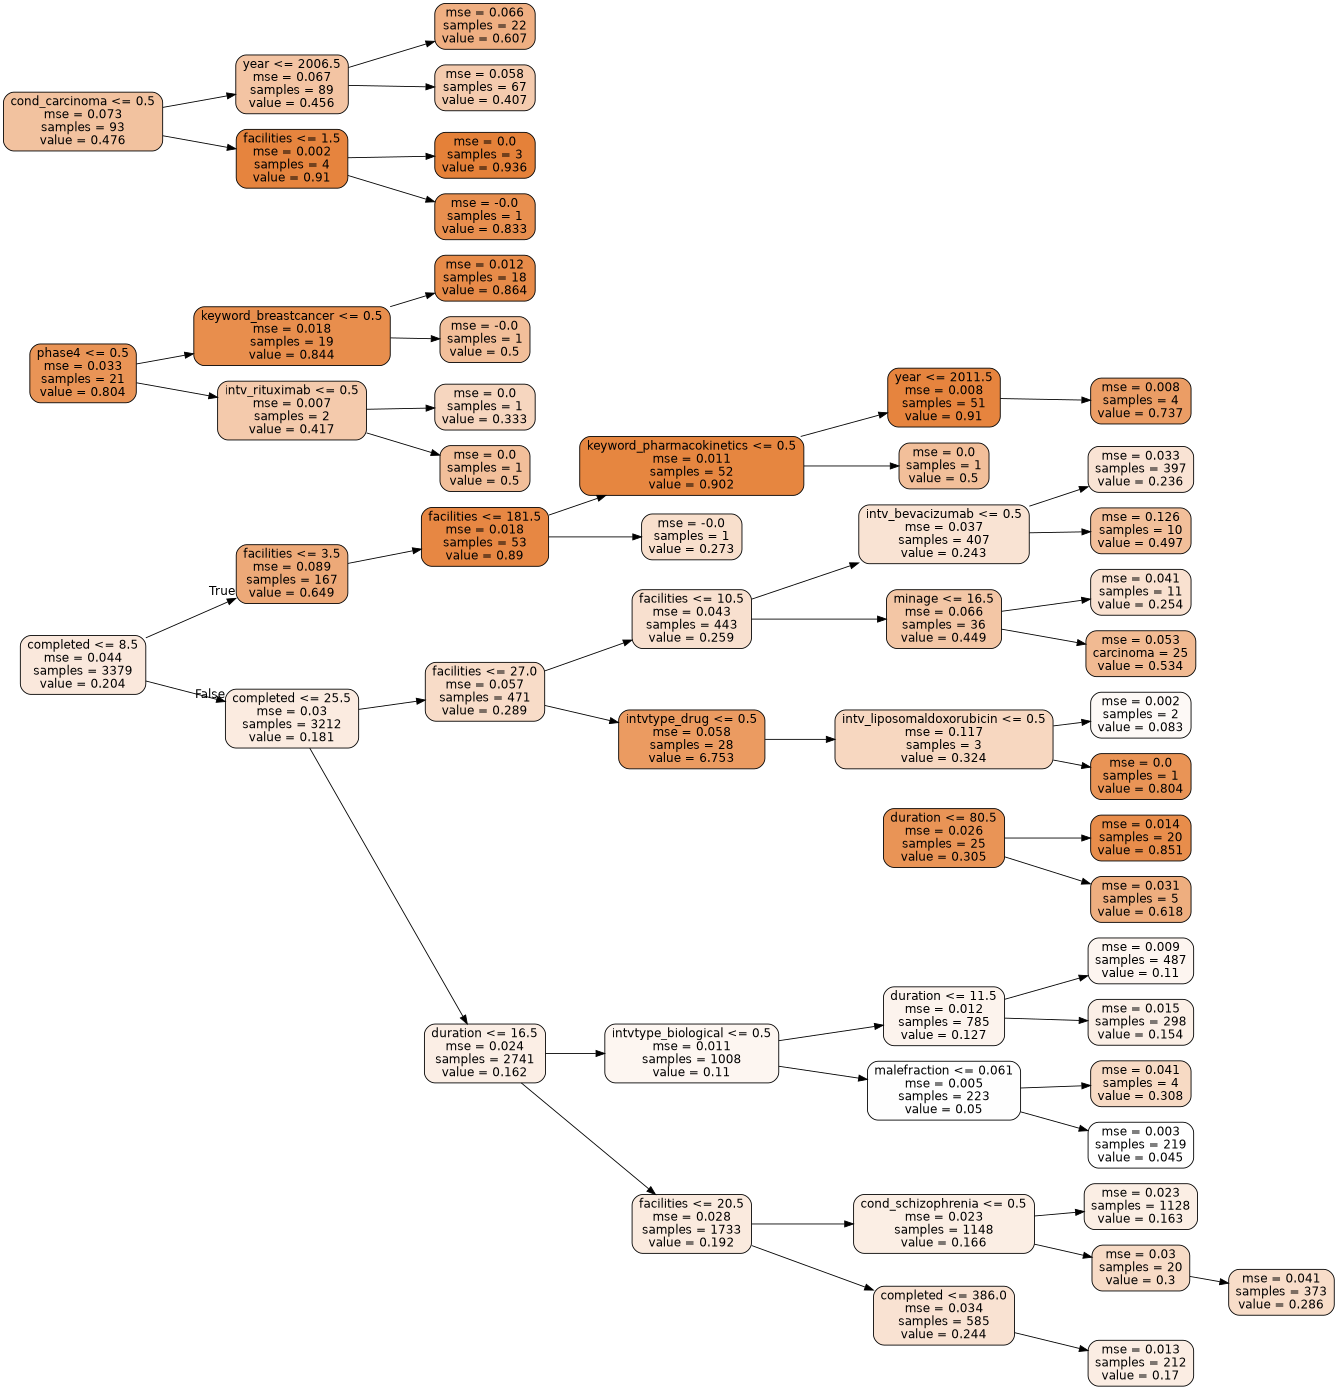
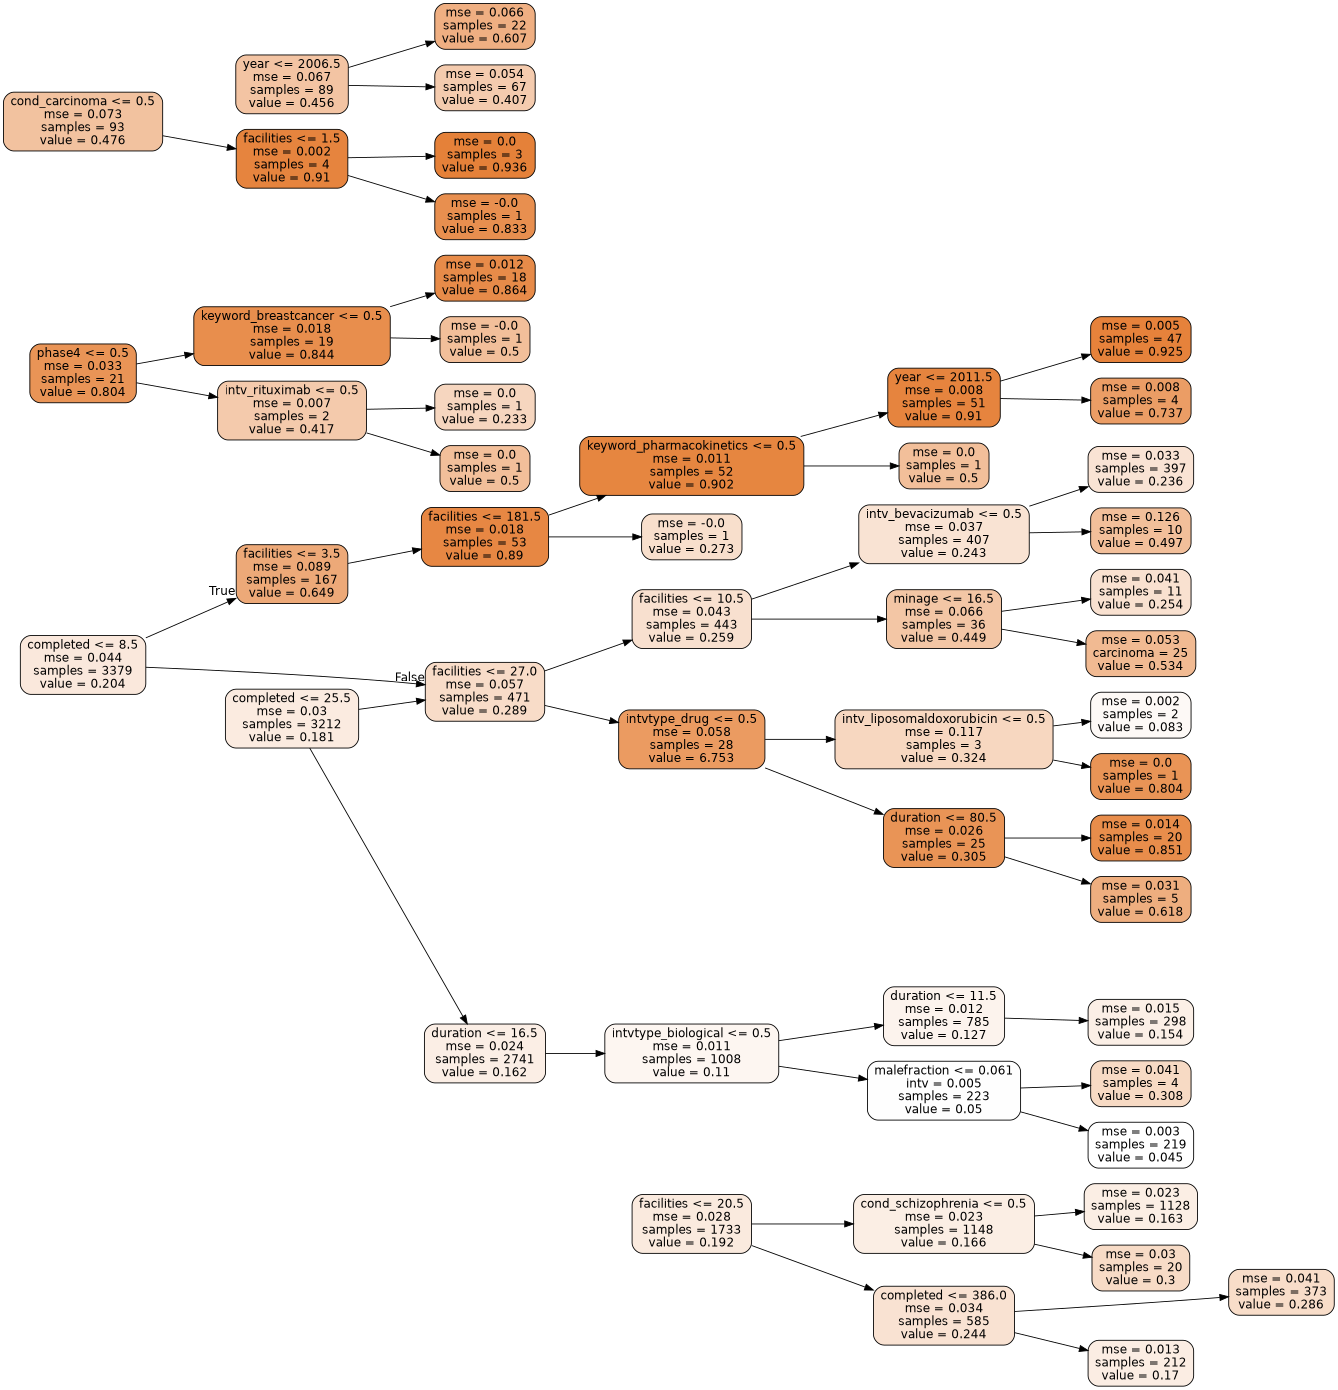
  digraph {
    rankdir=LR
    node [color=black fillcolor="#e58139d9" fontname=helvetica shape=box style="filled, rounded"]
    edge [fontname=helvetica]
    n1 [fillcolor="#e581392d" label="completed <= 8.5\nmse = 0.044\nsamples = 3379\nvalue = 0.204"]
    n2 [fillcolor="#e58139ad" label="facilities <= 3.5\nmse = 0.089\nsamples = 167\nvalue = 0.649"]
    n3 [fillcolor="#e5813927" label="completed <= 25.5\nmse = 0.03\nsamples = 3212\nvalue = 0.181"]
    n4 [fillcolor="#e58139f2" label="facilities <= 181.5\nmse = 0.018\nsamples = 53\nvalue = 0.89"]
    n5 [fillcolor="#e5813946" label="facilities <= 27.0\nmse = 0.057\nsamples = 471\nvalue = 0.289"]
    n6 [fillcolor="#e5813921" label="duration <= 16.5\nmse = 0.024\nsamples = 2741\nvalue = 0.162"]
    n7 [fillcolor="#e58139f5" label="keyword_pharmacokinetics <= 0.5\nmse = 0.011\nsamples = 52\nvalue = 0.902"]
    n8 [fillcolor="#e5813941" label="mse = -0.0\nsamples = 1\nvalue = 0.273"]
    n9 [label="phase4 <= 0.5\nmse = 0.033\nsamples = 21\nvalue = 0.804"]
    n10 [fillcolor="#e58139e5" label="keyword_breastcancer <= 0.5\nmse = 0.018\nsamples = 19\nvalue = 0.844"]
    n11 [fillcolor="#e581396a" label="intv_rituximab <= 0.5\nmse = 0.007\nsamples = 2\nvalue = 0.417"]
    n12 [fillcolor="#e581397b" label="cond_carcinoma <= 0.5\nmse = 0.073\nsamples = 93\nvalue = 0.476"]
    n13 [fillcolor="#e5813976" label="year <= 2006.5\nmse = 0.067\nsamples = 89\nvalue = 0.456"]
    n14 [fillcolor="#e58139f8" label="facilities <= 1.5\nmse = 0.002\nsamples = 4\nvalue = 0.91"]
    n15 [fillcolor="#e58139ea" label="mse = 0.012\nsamples = 18\nvalue = 0.864"]
    n16 [fillcolor="#e5813982" label="mse = -0.0\nsamples = 1\nvalue = 0.5"]
-   n17 [fillcolor="#e5813952" label="mse = 0.0\nsamples = 1\nvalue = 0.333"]
+   n17 [fillcolor="#e5813952" label="mse = 0.0\nsamples = 1\nvalue = 0.233"]
    n18 [fillcolor="#e5813982" label="mse = 0.0\nsamples = 1\nvalue = 0.5"]
    n19 [fillcolor="#e58139a1" label="mse = 0.066\nsamples = 22\nvalue = 0.607"]
-   n20 [fillcolor="#e5813968" label="mse = 0.058\nsamples = 67\nvalue = 0.407"]
+   n20 [fillcolor="#e5813968" label="mse = 0.054\nsamples = 67\nvalue = 0.407"]
    n21 [fillcolor="#e58139ff" label="mse = 0.0\nsamples = 3\nvalue = 0.936"]
    n22 [fillcolor="#e58139e2" label="mse = -0.0\nsamples = 1\nvalue = 0.833"]
    n23 [fillcolor="#e58139f8" label="year <= 2011.5\nmse = 0.008\nsamples = 51\nvalue = 0.91"]
    n24 [fillcolor="#e5813982" label="mse = 0.0\nsamples = 1\nvalue = 0.5"]
+   n25 [fillcolor="#e58139fc" label="mse = 0.005\nsamples = 47\nvalue = 0.925"]
    n26 [fillcolor="#e58139c6" label="mse = 0.008\nsamples = 4\nvalue = 0.737"]
    n27 [fillcolor="#e581393d" label="facilities <= 10.5\nmse = 0.043\nsamples = 443\nvalue = 0.259"]
    n28 [fillcolor="#e58139cb" label="intvtype_drug <= 0.5\nmse = 0.058\nsamples = 28\nvalue = 6.753"]
    n29 [fillcolor="#e5813912" label="intvtype_biological <= 0.5\nmse = 0.011\nsamples = 1008\nvalue = 0.11"]
    n30 [fillcolor="#e581392a" label="facilities <= 20.5\nmse = 0.028\nsamples = 1733\nvalue = 0.192"]
    n31 [fillcolor="#e5813938" label="intv_bevacizumab <= 0.5\nmse = 0.037\nsamples = 407\nvalue = 0.243"]
    n32 [fillcolor="#e5813973" label="minage <= 16.5\nmse = 0.066\nsamples = 36\nvalue = 0.449"]
    n33 [fillcolor="#e5813950" label="intv_liposomaldoxorubicin <= 0.5\nmse = 0.117\nsamples = 3\nvalue = 0.324"]
    n34 [label="duration <= 80.5\nmse = 0.026\nsamples = 25\nvalue = 0.305"]
    n35 [fillcolor="#e5813937" label="mse = 0.033\nsamples = 397\nvalue = 0.236"]
    n36 [fillcolor="#e5813981" label="mse = 0.126\nsamples = 10\nvalue = 0.497"]
    n37 [fillcolor="#e581393c" label="mse = 0.041\nsamples = 11\nvalue = 0.254"]
    n38 [fillcolor="#e581398c" label="mse = 0.053\ncarcinoma = 25\nvalue = 0.534"]
    n39 [fillcolor="#e581390b" label="mse = 0.002\nsamples = 2\nvalue = 0.083"]
    n40 [label="mse = 0.0\nsamples = 1\nvalue = 0.804"]
    n41 [fillcolor="#e58139e7" label="mse = 0.014\nsamples = 20\nvalue = 0.851"]
    n42 [fillcolor="#e58139a4" label="mse = 0.031\nsamples = 5\nvalue = 0.618"]
    n43 [fillcolor="#e5813917" label="duration <= 11.5\nmse = 0.012\nsamples = 785\nvalue = 0.127"]
-   n44 [fillcolor="#e5813901" label="malefraction <= 0.061\nmse = 0.005\nsamples = 223\nvalue = 0.05"]
+   n44 [fillcolor="#e5813901" label="malefraction <= 0.061\nintv = 0.005\nsamples = 223\nvalue = 0.05"]
    n45 [fillcolor="#e5813922" label="cond_schizophrenia <= 0.5\nmse = 0.023\nsamples = 1148\nvalue = 0.166"]
    n46 [fillcolor="#e5813939" label="completed <= 386.0\nmse = 0.034\nsamples = 585\nvalue = 0.244"]
-   n47 [fillcolor="#e5813913" label="mse = 0.009\nsamples = 487\nvalue = 0.11"]
    n48 [fillcolor="#e581391f" label="mse = 0.015\nsamples = 298\nvalue = 0.154"]
    n49 [fillcolor="#e581394b" label="mse = 0.041\nsamples = 4\nvalue = 0.308"]
    n50 [fillcolor="#e5813900" label="mse = 0.003\nsamples = 219\nvalue = 0.045"]
    n51 [fillcolor="#e5813922" label="mse = 0.023\nsamples = 1128\nvalue = 0.163"]
    n52 [fillcolor="#e5813949" label="mse = 0.03\nsamples = 20\nvalue = 0.3"]
    n53 [fillcolor="#e5813945" label="mse = 0.041\nsamples = 373\nvalue = 0.286"]
    n54 [fillcolor="#e5813924" label="mse = 0.013\nsamples = 212\nvalue = 0.17"]
    n1 -> n2 [headlabel=True labelangle=45 labeldistance=2.5]
-   n1 -> n3 [headlabel=False labelangle=-45 labeldistance=2.5]
+   n1 -> n5 [headlabel=False labelangle=-45 labeldistance=2.5]
    n2 -> n4
    n3 -> n5
    n3 -> n6
    n4 -> n7
    n4 -> n8
    n5 -> n27
    n5 -> n28
    n6 -> n29
-   n6 -> n30
    n7 -> n23
    n7 -> n24
    n9 -> n10
    n9 -> n11
    n10 -> n15
    n10 -> n16
    n11 -> n17
    n11 -> n18
-   n12 -> n13
    n12 -> n14
    n13 -> n19
    n13 -> n20
    n14 -> n21
    n14 -> n22
+   n23 -> n25
    n23 -> n26
    n27 -> n31
    n27 -> n32
    n28 -> n33
+   n28 -> n34
    n29 -> n43
    n29 -> n44
    n30 -> n45
    n30 -> n46
    n31 -> n35
    n31 -> n36
    n32 -> n37
    n32 -> n38
    n33 -> n39
    n33 -> n40
    n34 -> n41
    n34 -> n42
-   n43 -> n47
    n43 -> n48
    n44 -> n49
    n44 -> n50
    n45 -> n51
    n45 -> n52
-   n52 -> n53
+   n46 -> n53
    n46 -> n54
  }
